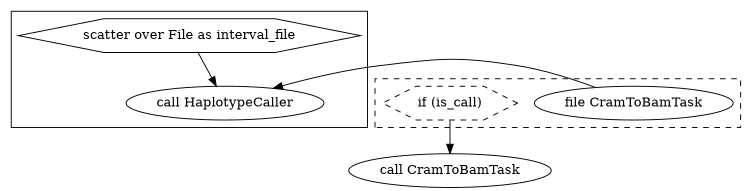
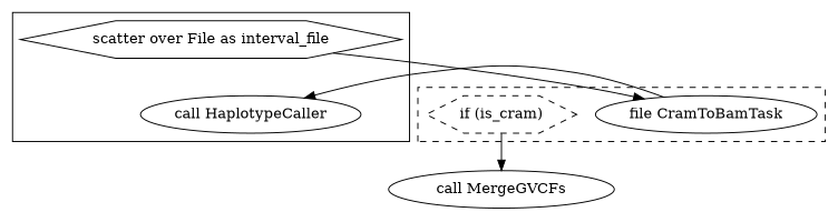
  digraph {
    compound=true
    n1 [label="call HaplotypeCaller"]
    n2 [label="scatter over File as interval_file" shape=hexagon]
    n3 [label="file CramToBamTask"]
-   n4 [label="if (is_call)" shape=hexagon style=dashed]
-   n5 [label="call CramToBamTask"]
+   n4 [label="if (is_cram)" shape=hexagon style=dashed]
+   n5 [label="call MergeGVCFs"]
    subgraph cluster_1 {
      fillcolor=white
      style="filled,solid"
      n1
      n2
    }
    subgraph cluster_2 {
      fillcolor=white
      style="filled,dashed"
      n3
      n4
    }
-   n2 -> n1
+   n2 -> n3
    n3 -> n1
    n4 -> n5
  }
